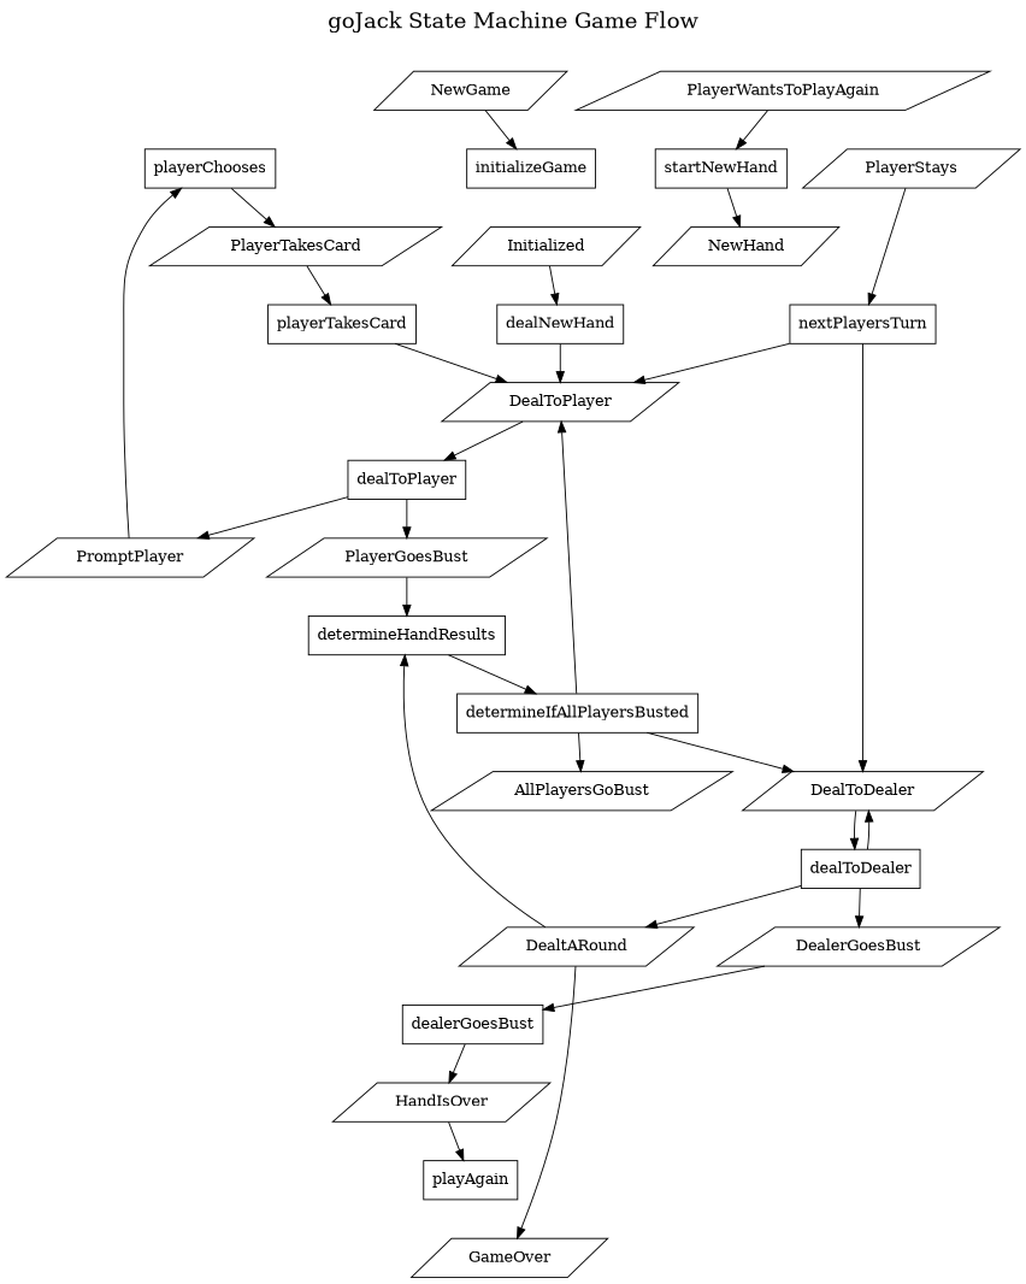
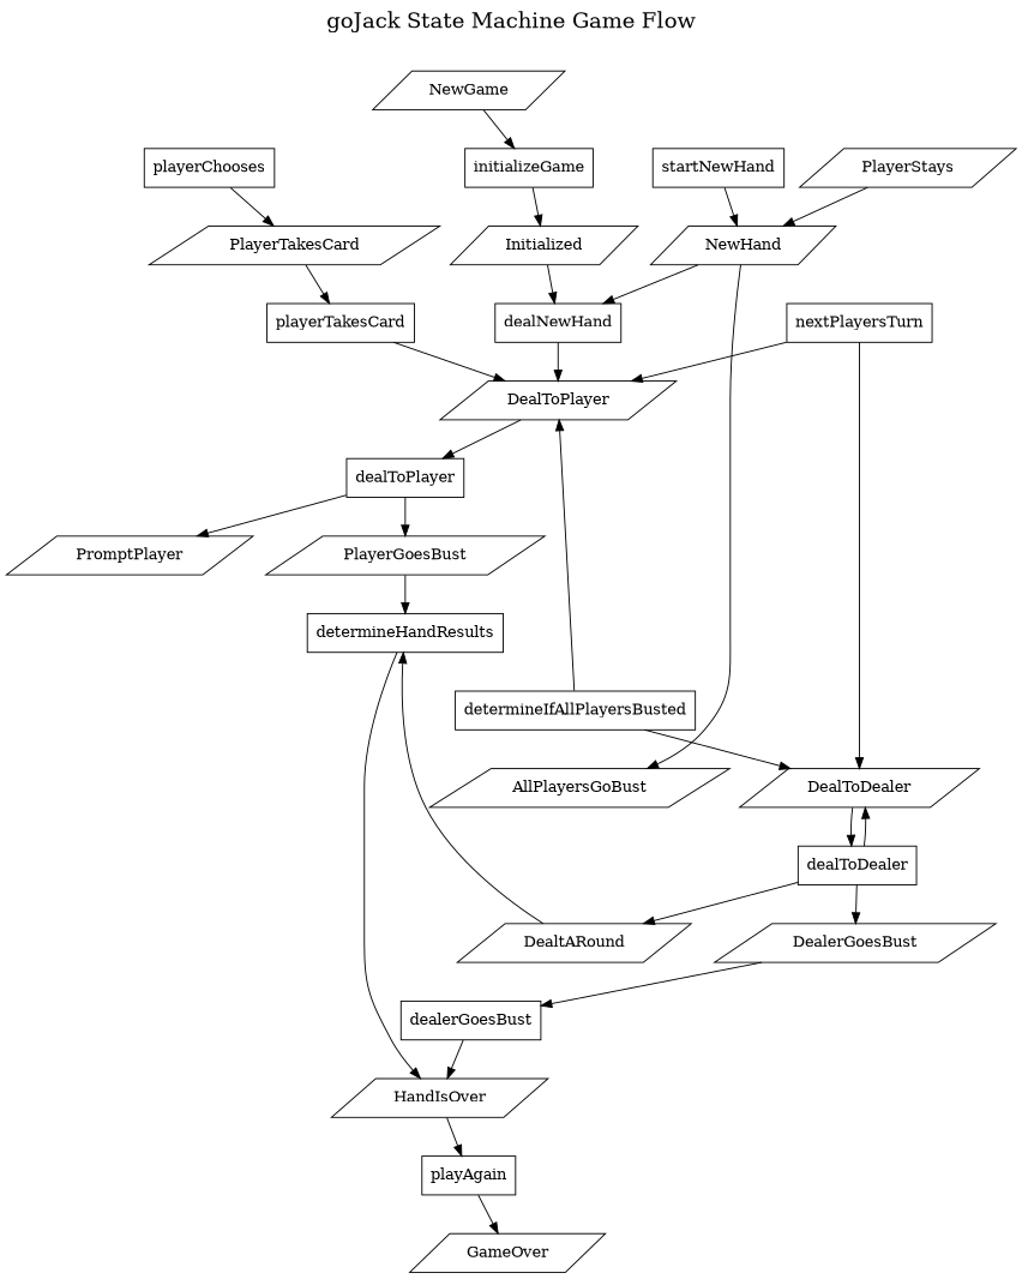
  digraph {
    fontsize=20
    label="goJack State Machine Game Flow"
    labelloc=t
    rankdir=TB
    node [shape=parallelogram]
    playerChooses [shape=box]
    PromptPlayer
    PlayerTakesCard
    startNewHand [shape=box]
-   PlayerWantsToPlayAgain
    NewHand
    playerTakesCard [shape=box]
    DealToPlayer
    nextPlayersTurn [shape=box]
    PlayerStays
    DealToDealer
    determineHandResults [shape=box]
    PlayerGoesBust
    determineIfAllPlayersBusted [shape=box]
    AllPlayersGoBust
    dealNewHand [shape=box]
    initializeGame [shape=box]
    NewGame
    Initialized
    playAgain [shape=box]
    HandIsOver
    GameOver
    DealtARound
    dealerGoesBust [shape=box]
    DealerGoesBust
    dealToPlayer [shape=box]
    dealToDealer [shape=box]
    playerChooses -> PlayerTakesCard
-   PromptPlayer -> playerChooses
    PlayerTakesCard -> playerTakesCard
    startNewHand -> NewHand
-   PlayerWantsToPlayAgain -> startNewHand
+   NewHand -> dealNewHand
    playerTakesCard -> DealToPlayer
    DealToPlayer -> dealToPlayer
    nextPlayersTurn -> DealToPlayer
    nextPlayersTurn -> DealToDealer
-   PlayerStays -> nextPlayersTurn
+   PlayerStays -> NewHand
    DealToDealer -> dealToDealer
-   determineHandResults -> determineIfAllPlayersBusted
+   determineHandResults -> HandIsOver
    PlayerGoesBust -> determineHandResults
    determineIfAllPlayersBusted -> DealToPlayer
    determineIfAllPlayersBusted -> DealToDealer
-   determineIfAllPlayersBusted -> AllPlayersGoBust
+   NewHand -> AllPlayersGoBust
    dealNewHand -> DealToPlayer
+   initializeGame -> Initialized
    NewGame -> initializeGame
    Initialized -> dealNewHand
-   DealtARound -> GameOver
+   playAgain -> GameOver
    HandIsOver -> playAgain
    DealtARound -> determineHandResults
    dealerGoesBust -> HandIsOver
    DealerGoesBust -> dealerGoesBust
    dealToPlayer -> PromptPlayer
    dealToPlayer -> PlayerGoesBust
    dealToDealer -> DealToDealer
    dealToDealer -> DealtARound
    dealToDealer -> DealerGoesBust
  }
